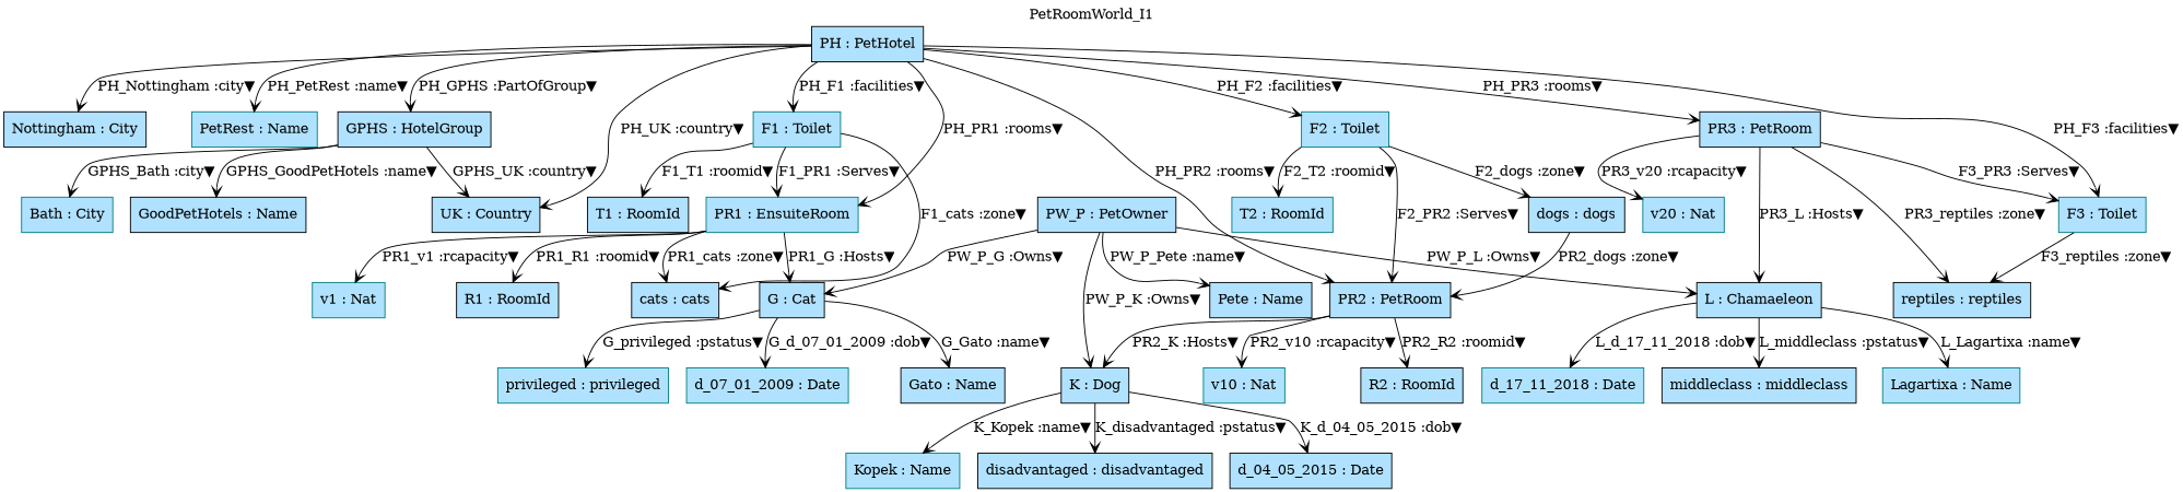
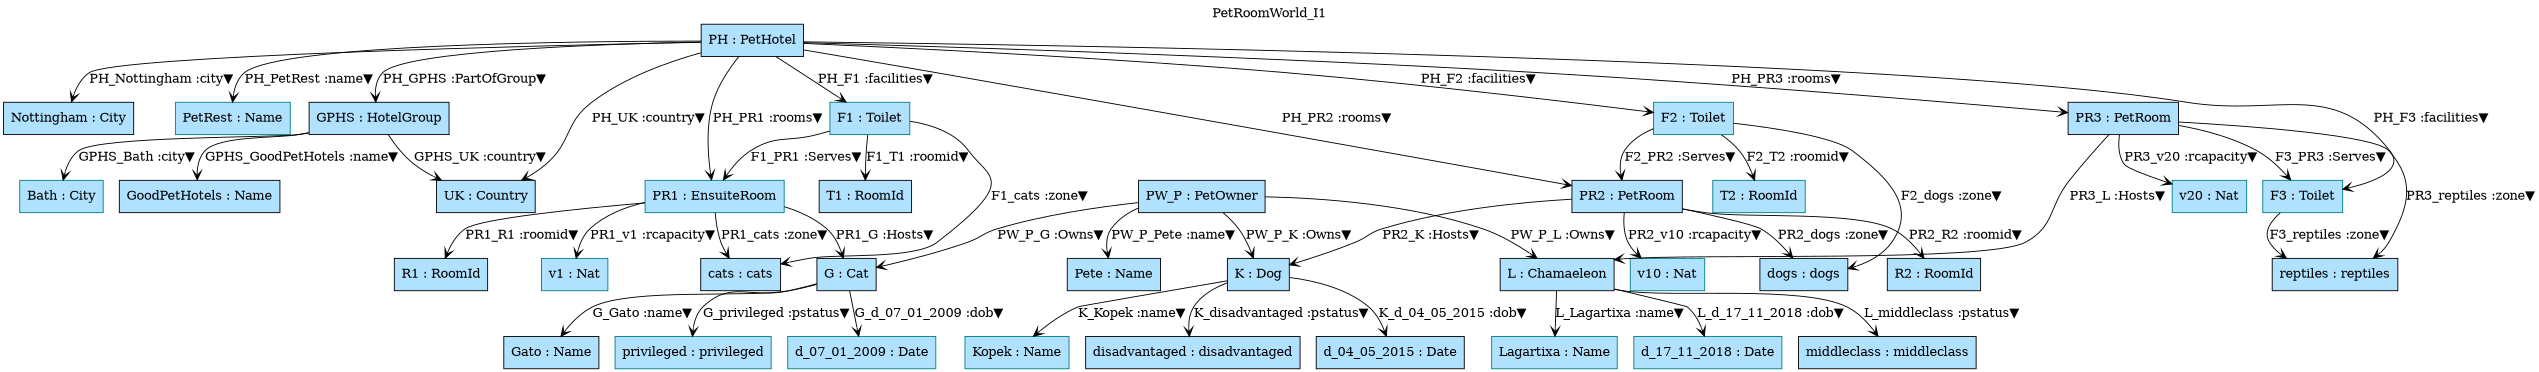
  digraph {
    label=PetRoomWorld_I1
    labelfontsize=12
    labelloc=tl
    node [color=black fillcolor=lightskyblue1 shape=box style=filled]
    edge [arrowhead=vee]
    n1 [label="Nottingham : City"]
    n2 [color=teal label="PetRest : Name"]
    n3 [label="UK : Country"]
    n4 [color=teal label="Bath : City"]
    n5 [label="GoodPetHotels : Name"]
    n6 [label="GPHS : HotelGroup"]
    n7 [label="T1 : RoomId"]
    n8 [label="R1 : RoomId"]
    n9 [label="cats : cats"]
    n10 [color=teal label="F1 : Toilet"]
    n11 [color=teal label="PR1 : EnsuiteRoom"]
    n12 [color=teal label="v1 : Nat"]
    n13 [label="G : Cat"]
    n14 [label="Gato : Name"]
    n15 [color=teal label="privileged : privileged"]
    n16 [color=teal label="d_07_01_2009 : Date"]
    n17 [color=teal label="v10 : Nat"]
    n18 [label="dogs : dogs"]
    n19 [color=teal label="F2 : Toilet"]
    n20 [color=teal label="T2 : RoomId"]
    n21 [label="PR2 : PetRoom"]
    n22 [label="R2 : RoomId"]
    n23 [label="K : Dog"]
    n24 [color=teal label="Kopek : Name"]
    n25 [label="disadvantaged : disadvantaged"]
    n26 [label="d_04_05_2015 : Date"]
    n27 [color=teal label="v20 : Nat"]
    n28 [label="PH : PetHotel"]
    n29 [color=teal label="F3 : Toilet"]
    n30 [label="PR3 : PetRoom"]
    n31 [label="reptiles : reptiles"]
    n32 [label="L : Chamaeleon"]
    n33 [color=teal label="Lagartixa : Name"]
    n34 [color=teal label="d_17_11_2018 : Date"]
    n35 [label="middleclass : middleclass"]
    n36 [label="Pete : Name"]
    n37 [label="PW_P : PetOwner"]
    n6 -> n3 [label="GPHS_UK :country▼"]
    n6 -> n4 [label="GPHS_Bath :city▼"]
    n6 -> n5 [label="GPHS_GoodPetHotels :name▼"]
    n10 -> n7 [label="F1_T1 :roomid▼"]
    n10 -> n9 [label="F1_cats :zone▼"]
    n10 -> n11 [label="F1_PR1 :Serves▼"]
    n11 -> n8 [label="PR1_R1 :roomid▼"]
    n11 -> n9 [label="PR1_cats :zone▼"]
    n11 -> n12 [label="PR1_v1 :rcapacity▼"]
    n11 -> n13 [label="PR1_G :Hosts▼"]
    n13 -> n14 [label="G_Gato :name▼"]
    n13 -> n15 [label="G_privileged :pstatus▼"]
    n13 -> n16 [label="G_d_07_01_2009 :dob▼"]
    n19 -> n18 [label="F2_dogs :zone▼"]
    n19 -> n20 [label="F2_T2 :roomid▼"]
    n19 -> n21 [label="F2_PR2 :Serves▼"]
    n21 -> n17 [label="PR2_v10 :rcapacity▼"]
-   n18 -> n21 [label="PR2_dogs :zone▼"]
+   n21 -> n18 [label="PR2_dogs :zone▼"]
    n21 -> n22 [label="PR2_R2 :roomid▼"]
    n21 -> n23 [label="PR2_K :Hosts▼"]
    n23 -> n24 [label="K_Kopek :name▼"]
    n23 -> n25 [label="K_disadvantaged :pstatus▼"]
    n23 -> n26 [label="K_d_04_05_2015 :dob▼"]
    n28 -> n1 [label="PH_Nottingham :city▼"]
    n28 -> n2 [label="PH_PetRest :name▼"]
    n28 -> n3 [label="PH_UK :country▼"]
    n28 -> n6 [label="PH_GPHS :PartOfGroup▼"]
    n28 -> n10 [label="PH_F1 :facilities▼"]
    n28 -> n11 [label="PH_PR1 :rooms▼"]
    n28 -> n19 [label="PH_F2 :facilities▼"]
    n28 -> n21 [label="PH_PR2 :rooms▼"]
    n28 -> n29 [label="PH_F3 :facilities▼"]
    n28 -> n30 [label="PH_PR3 :rooms▼"]
    n29 -> n31 [label="F3_reptiles :zone▼"]
    n30 -> n27 [label="PR3_v20 :rcapacity▼"]
    n30 -> n29 [label="F3_PR3 :Serves▼"]
    n30 -> n31 [label="PR3_reptiles :zone▼"]
    n30 -> n32 [label="PR3_L :Hosts▼"]
    n32 -> n33 [label="L_Lagartixa :name▼"]
    n32 -> n34 [label="L_d_17_11_2018 :dob▼"]
    n32 -> n35 [label="L_middleclass :pstatus▼"]
    n37 -> n13 [label="PW_P_G :Owns▼"]
    n37 -> n23 [label="PW_P_K :Owns▼"]
    n37 -> n32 [label="PW_P_L :Owns▼"]
    n37 -> n36 [label="PW_P_Pete :name▼"]
  }
